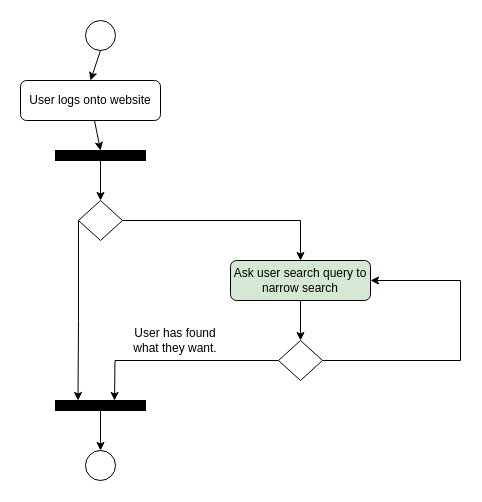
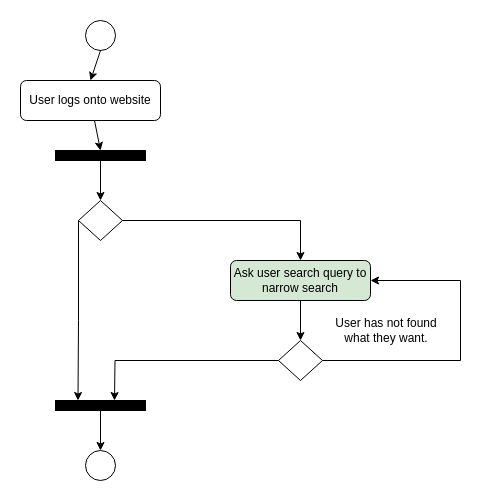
  <mxCell id="0" />
  <mxCell id="1" parent="0" />
  <mxCell id="2" value="" style="ellipse;whiteSpace=wrap;html=1;aspect=fixed;" vertex="1" parent="1"><mxGeometry x="85" y="20" width="30" height="30" as="geometry" /></mxCell>
  <mxCell id="3" value="User logs onto website" style="rounded=1;whiteSpace=wrap;html=1;" vertex="1" parent="1"><mxGeometry x="20" y="80" width="140" height="40" as="geometry" /></mxCell>
  <mxCell id="4" style="edgeStyle=orthogonalEdgeStyle;rounded=0;orthogonalLoop=1;jettySize=auto;html=1;exitX=0;exitY=0.5;exitDx=0;exitDy=0;entryX=0.25;entryY=0;entryDx=0;entryDy=0;" edge="1" parent="1" source="6" target="11"><mxGeometry relative="1" as="geometry"><Array as="points"><mxPoint x="78" y="320" /></Array></mxGeometry></mxCell>
  <mxCell id="5" style="edgeStyle=orthogonalEdgeStyle;rounded=0;orthogonalLoop=1;jettySize=auto;html=1;exitX=1;exitY=0.5;exitDx=0;exitDy=0;entryX=0.5;entryY=0;entryDx=0;entryDy=0;" edge="1" parent="1" source="6" target="15"><mxGeometry relative="1" as="geometry" /></mxCell>
  <mxCell id="6" value="" style="rhombus;whiteSpace=wrap;html=1;" vertex="1" parent="1"><mxGeometry x="78" y="200" width="44" height="40" as="geometry" /></mxCell>
  <mxCell id="7" value="" style="endArrow=classic;html=1;rounded=0;entryX=0.5;entryY=0;entryDx=0;entryDy=0;" edge="1" parent="1" target="6"><mxGeometry width="50" height="50" relative="1" as="geometry"><mxPoint x="100" y="160" as="sourcePoint" /><mxPoint x="110" y="120" as="targetPoint" /></mxGeometry></mxCell>
  <mxCell id="8" value="" style="endArrow=classic;html=1;rounded=0;entryX=0.5;entryY=0;entryDx=0;entryDy=0;exitX=0.5;exitY=1;exitDx=0;exitDy=0;" edge="1" parent="1" source="2" target="3"><mxGeometry width="50" height="50" relative="1" as="geometry"><mxPoint x="100" y="60" as="sourcePoint" /><mxPoint x="110" y="50" as="targetPoint" /></mxGeometry></mxCell>
  <mxCell id="9" value="" style="rounded=0;whiteSpace=wrap;html=1;fillColor=#000000;" vertex="1" parent="1"><mxGeometry x="55" y="150" width="90" height="10" as="geometry" /></mxCell>
  <mxCell id="10" value="" style="endArrow=classic;html=1;rounded=0;entryX=0.5;entryY=0;entryDx=0;entryDy=0;" edge="1" parent="1" source="3" target="9"><mxGeometry width="50" height="50" relative="1" as="geometry"><mxPoint x="100" y="130" as="sourcePoint" /><mxPoint x="110" y="100" as="targetPoint" /></mxGeometry></mxCell>
  <mxCell id="11" value="" style="rounded=0;whiteSpace=wrap;html=1;fillColor=#000000;" vertex="1" parent="1"><mxGeometry x="55" y="400" width="90" height="10" as="geometry" /></mxCell>
  <mxCell id="12" value="" style="ellipse;whiteSpace=wrap;html=1;aspect=fixed;" vertex="1" parent="1"><mxGeometry x="85" y="450" width="30" height="30" as="geometry" /></mxCell>
  <mxCell id="13" value="" style="endArrow=classic;html=1;rounded=0;exitX=0.5;exitY=1;exitDx=0;exitDy=0;" edge="1" parent="1" source="11"><mxGeometry width="50" height="50" relative="1" as="geometry"><mxPoint x="100" y="410" as="sourcePoint" /><mxPoint x="100" y="450" as="targetPoint" /></mxGeometry></mxCell>
  <mxCell id="14" style="edgeStyle=orthogonalEdgeStyle;rounded=0;orthogonalLoop=1;jettySize=auto;html=1;exitX=0.5;exitY=1;exitDx=0;exitDy=0;entryX=0.5;entryY=0;entryDx=0;entryDy=0;" edge="1" parent="1" source="15" target="18"><mxGeometry relative="1" as="geometry" /></mxCell>
  <mxCell id="15" value="Ask user search query to narrow search" style="rounded=1;whiteSpace=wrap;html=1;fillColor=#d5e8d4;" vertex="1" parent="1"><mxGeometry x="230" y="260" width="140" height="40" as="geometry" /></mxCell>
  <mxCell id="16" style="edgeStyle=orthogonalEdgeStyle;rounded=0;orthogonalLoop=1;jettySize=auto;html=1;exitX=0;exitY=0.5;exitDx=0;exitDy=0;" edge="1" parent="1" source="18"><mxGeometry relative="1" as="geometry"><mxPoint x="114" y="400" as="targetPoint" /></mxGeometry></mxCell>
  <mxCell id="17" style="edgeStyle=orthogonalEdgeStyle;rounded=0;orthogonalLoop=1;jettySize=auto;html=1;exitX=1;exitY=0.5;exitDx=0;exitDy=0;entryX=1;entryY=0.5;entryDx=0;entryDy=0;" edge="1" parent="1" source="18" target="15"><mxGeometry relative="1" as="geometry"><mxPoint x="440" y="210" as="targetPoint" /><Array as="points"><mxPoint x="460" y="360" /><mxPoint x="460" y="280" /></Array></mxGeometry></mxCell>
  <mxCell id="18" value="" style="rhombus;whiteSpace=wrap;html=1;" vertex="1" parent="1"><mxGeometry x="278" y="340" width="44" height="40" as="geometry" /></mxCell>
- <mxCell id="19" value="User has found what they want." style="text;html=1;strokeColor=none;fillColor=none;align=center;verticalAlign=middle;whiteSpace=wrap;rounded=0;" vertex="1" parent="1"><mxGeometry x="130" y="320" width="90" height="40" as="geometry" /></mxCell>
+ <mxCell id="20" value="User has not found what they want." style="text;html=1;strokeColor=none;fillColor=none;align=center;verticalAlign=middle;whiteSpace=wrap;rounded=0;" vertex="1" parent="1"><mxGeometry x="322" y="310" width="128" height="40" as="geometry" /></mxCell>
